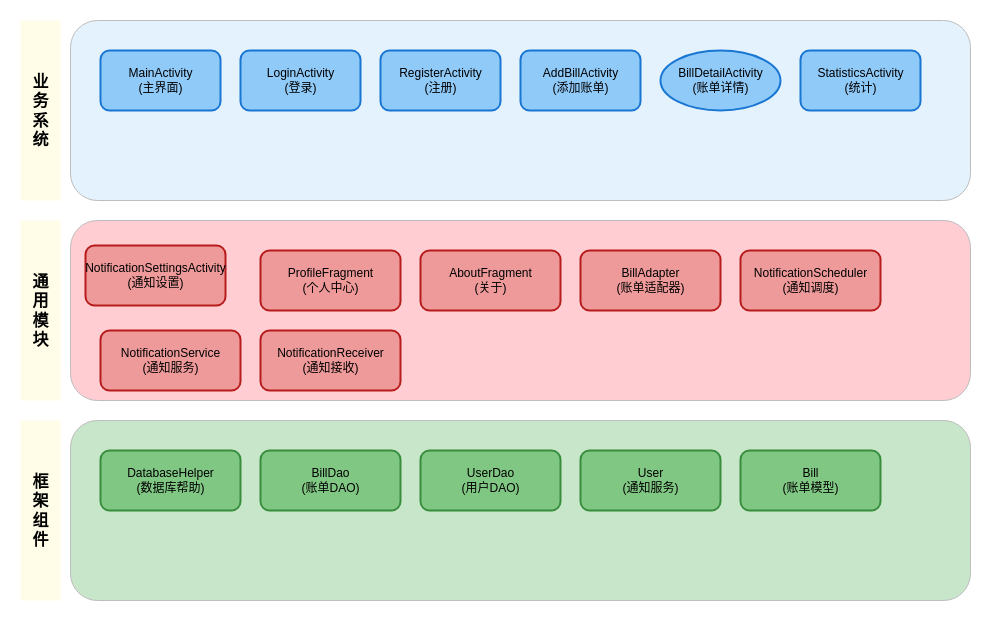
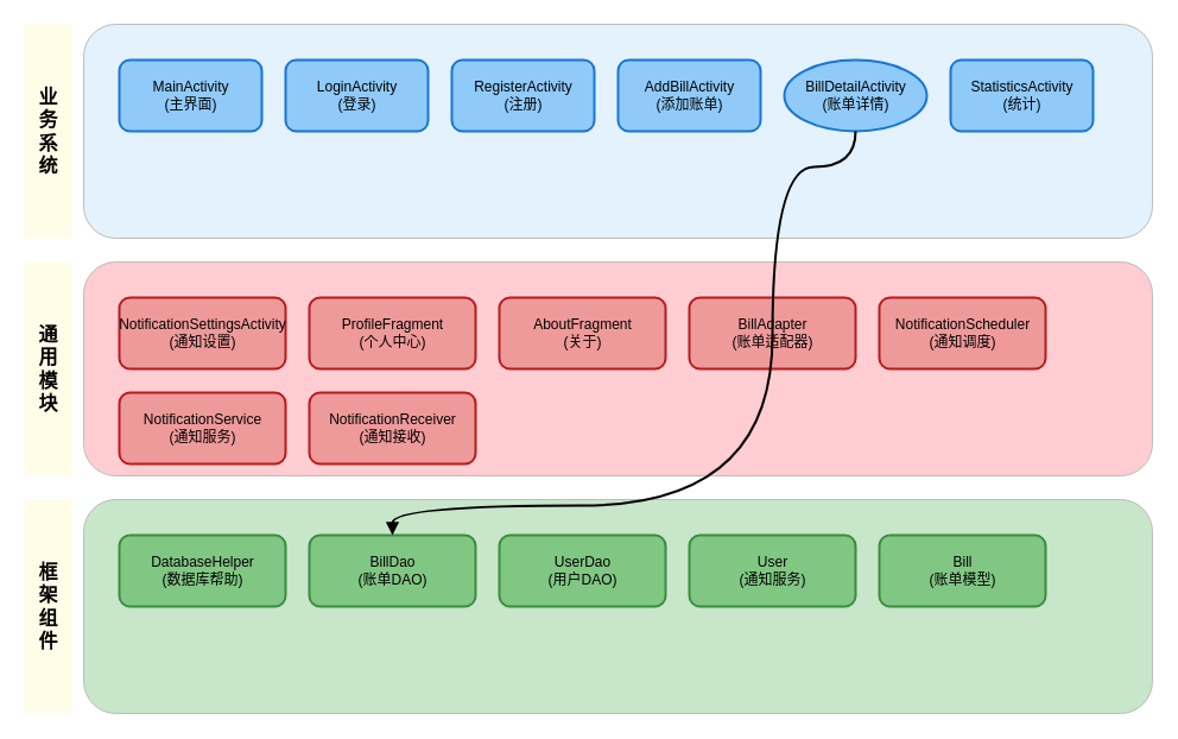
  <mxCell id="0" style=";html=1;" />
  <mxCell id="1" style=";html=1;" parent="0" />
  <mxCell id="2" value="业&lt;div&gt;务&lt;/div&gt;&lt;div&gt;系&lt;/div&gt;&lt;div&gt;统&lt;/div&gt;" style="text;html=1;verticalAlign=middle;align=center;labelBackgroundColor=#fffde7;strokeColor=none;fillColor=#fffde7;fontSize=16;fontStyle=1;writing-mode=vertical-rl;" vertex="1" parent="1"><mxGeometry x="20" y="20" width="40" height="180" as="geometry" /></mxCell>
  <mxCell id="3" value="" style="rounded=1;strokeColor=#bdbdbd;fillColor=#e3f2fd;html=1;" vertex="1" parent="1"><mxGeometry x="70" y="20" width="900" height="180" as="geometry" /></mxCell>
  <mxCell id="4" value="MainActivity&lt;br/&gt;(主界面)" style="rounded=1;strokeWidth=2;fillColor=#90caf9;strokeColor=#1976d2;html=1;fontSize=12;" vertex="1" parent="3"><mxGeometry x="30" y="30" width="120" height="60" as="geometry" /></mxCell>
  <mxCell id="5" value="LoginActivity&lt;br/&gt;(登录)" style="rounded=1;strokeWidth=2;fillColor=#90caf9;strokeColor=#1976d2;html=1;fontSize=12;" vertex="1" parent="3"><mxGeometry x="170" y="30" width="120" height="60" as="geometry" /></mxCell>
  <mxCell id="6" value="RegisterActivity&lt;br/&gt;(注册)" style="rounded=1;strokeWidth=2;fillColor=#90caf9;strokeColor=#1976d2;html=1;fontSize=12;" vertex="1" parent="3"><mxGeometry x="310" y="30" width="120" height="60" as="geometry" /></mxCell>
  <mxCell id="7" value="AddBillActivity&lt;br/&gt;(添加账单)" style="rounded=1;strokeWidth=2;fillColor=#90caf9;strokeColor=#1976d2;html=1;fontSize=12;" vertex="1" parent="3"><mxGeometry x="450" y="30" width="120" height="60" as="geometry" /></mxCell>
  <mxCell id="8" value="BillDetailActivity&lt;br/&gt;(账单详情)" style="ellipse;strokeWidth=2;fillColor=#90caf9;strokeColor=#1976d2;html=1;fontSize=12;" vertex="1" parent="3"><mxGeometry x="590" y="30" width="120" height="60" as="geometry" /></mxCell>
  <mxCell id="9" value="StatisticsActivity&lt;br/&gt;(统计)" style="rounded=1;strokeWidth=2;fillColor=#90caf9;strokeColor=#1976d2;html=1;fontSize=12;" vertex="1" parent="3"><mxGeometry x="730" y="30" width="120" height="60" as="geometry" /></mxCell>
  <mxCell id="10" value="通&lt;div&gt;用&lt;/div&gt;&lt;div&gt;模&lt;/div&gt;&lt;div&gt;块&lt;/div&gt;" style="text;html=1;verticalAlign=middle;align=center;labelBackgroundColor=#fffde7;strokeColor=none;fillColor=#fffde7;fontSize=16;fontStyle=1;writing-mode=vertical-rl;" vertex="1" parent="1"><mxGeometry x="20" y="220" width="40" height="180" as="geometry" /></mxCell>
  <mxCell id="11" value="" style="rounded=1;strokeColor=#bdbdbd;fillColor=#ffcdd2;html=1;" vertex="1" parent="1"><mxGeometry x="70" y="220" width="900" height="180" as="geometry" /></mxCell>
- <mxCell id="12" value="NotificationSettingsActivity&lt;br/&gt;(通知设置)" style="rounded=1;strokeWidth=2;fillColor=#ef9a9a;strokeColor=#b71c1c;html=1;fontSize=12;" vertex="1" parent="11"><mxGeometry x="15" y="25" width="140" height="60" as="geometry" /></mxCell>
+ <mxCell id="12" value="NotificationSettingsActivity&lt;br/&gt;(通知设置)" style="rounded=1;strokeWidth=2;fillColor=#ef9a9a;strokeColor=#b71c1c;html=1;fontSize=12;" vertex="1" parent="11"><mxGeometry x="30" y="30" width="140" height="60" as="geometry" /></mxCell>
  <mxCell id="13" value="ProfileFragment&lt;br/&gt;(个人中心)" style="rounded=1;strokeWidth=2;fillColor=#ef9a9a;strokeColor=#b71c1c;html=1;fontSize=12;" vertex="1" parent="11"><mxGeometry x="190" y="30" width="140" height="60" as="geometry" /></mxCell>
  <mxCell id="14" value="AboutFragment&lt;br/&gt;(关于)" style="rounded=1;strokeWidth=2;fillColor=#ef9a9a;strokeColor=#b71c1c;html=1;fontSize=12;" vertex="1" parent="11"><mxGeometry x="350" y="30" width="140" height="60" as="geometry" /></mxCell>
  <mxCell id="15" value="BillAdapter&lt;br/&gt;(账单适配器)" style="rounded=1;strokeWidth=2;fillColor=#ef9a9a;strokeColor=#b71c1c;html=1;fontSize=12;" vertex="1" parent="11"><mxGeometry x="510" y="30" width="140" height="60" as="geometry" /></mxCell>
  <mxCell id="16" value="NotificationScheduler&lt;br/&gt;(通知调度)" style="rounded=1;strokeWidth=2;fillColor=#ef9a9a;strokeColor=#b71c1c;html=1;fontSize=12;" vertex="1" parent="11"><mxGeometry x="670" y="30" width="140" height="60" as="geometry" /></mxCell>
  <mxCell id="17" value="NotificationService&lt;br/&gt;(通知服务)" style="rounded=1;strokeWidth=2;fillColor=#ef9a9a;strokeColor=#b71c1c;html=1;fontSize=12;" vertex="1" parent="11"><mxGeometry x="30" y="110" width="140" height="60" as="geometry" /></mxCell>
  <mxCell id="18" value="NotificationReceiver&lt;br/&gt;(通知接收)" style="rounded=1;strokeWidth=2;fillColor=#ef9a9a;strokeColor=#b71c1c;html=1;fontSize=12;" vertex="1" parent="11"><mxGeometry x="190" y="110" width="140" height="60" as="geometry" /></mxCell>
  <mxCell id="19" value="框&lt;div&gt;架&lt;/div&gt;&lt;div&gt;组&lt;/div&gt;&lt;div&gt;件&lt;/div&gt;" style="text;html=1;verticalAlign=middle;align=center;labelBackgroundColor=#fffde7;strokeColor=none;fillColor=#fffde7;fontSize=16;fontStyle=1;writing-mode=vertical-rl;" vertex="1" parent="1"><mxGeometry x="20" y="420" width="40" height="180" as="geometry" /></mxCell>
  <mxCell id="20" value="" style="rounded=1;strokeColor=#bdbdbd;fillColor=#c8e6c9;html=1;" vertex="1" parent="1"><mxGeometry x="70" y="420" width="900" height="180" as="geometry" /></mxCell>
  <mxCell id="21" value="DatabaseHelper&lt;br/&gt;(数据库帮助)" style="rounded=1;strokeWidth=2;fillColor=#81c784;strokeColor=#388e3c;html=1;fontSize=12;" vertex="1" parent="20"><mxGeometry x="30" y="30" width="140" height="60" as="geometry" /></mxCell>
  <mxCell id="22" value="BillDao&lt;br/&gt;(账单DAO)" style="rounded=1;strokeWidth=2;fillColor=#81c784;strokeColor=#388e3c;html=1;fontSize=12;" vertex="1" parent="20"><mxGeometry x="190" y="30" width="140" height="60" as="geometry" /></mxCell>
  <mxCell id="23" value="UserDao&lt;br/&gt;(用户DAO)" style="rounded=1;strokeWidth=2;fillColor=#81c784;strokeColor=#388e3c;html=1;fontSize=12;" vertex="1" parent="20"><mxGeometry x="350" y="30" width="140" height="60" as="geometry" /></mxCell>
  <mxCell id="24" value="User&lt;br/&gt;(通知服务)" style="rounded=1;strokeWidth=2;fillColor=#81c784;strokeColor=#388e3c;html=1;fontSize=12;" vertex="1" parent="20"><mxGeometry x="510" y="30" width="140" height="60" as="geometry" /></mxCell>
  <mxCell id="25" value="Bill&lt;br/&gt;(账单模型)" style="rounded=1;strokeWidth=2;fillColor=#81c784;strokeColor=#388e3c;html=1;fontSize=12;" vertex="1" parent="20"><mxGeometry x="670" y="30" width="140" height="60" as="geometry" /></mxCell>
+ <mxCell id="26" style="edgeStyle=orthogonalEdgeStyle;rounded=1;curved=1;html=1;endArrow=block;endFill=1;strokeWidth=2;" parent="1" source="8" target="22" edge="1"><mxGeometry relative="1" as="geometry"><Array as="points"><mxPoint x="650" y="140" /><mxPoint x="410" y="425" /></Array></mxGeometry></mxCell>
